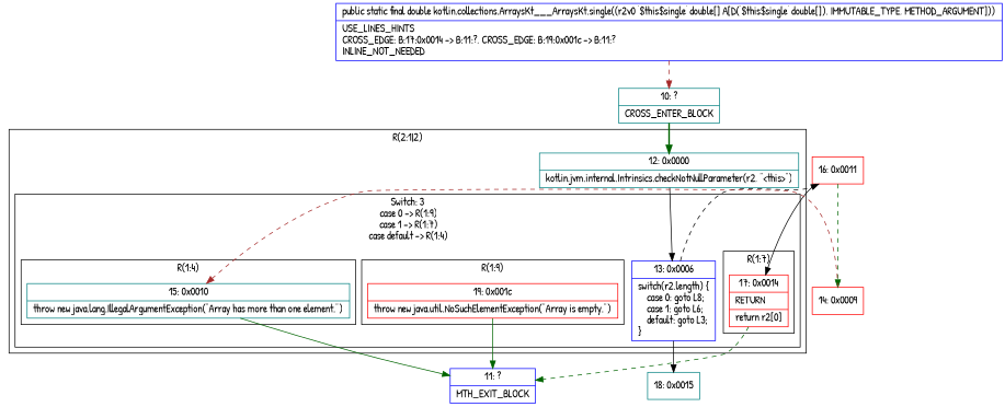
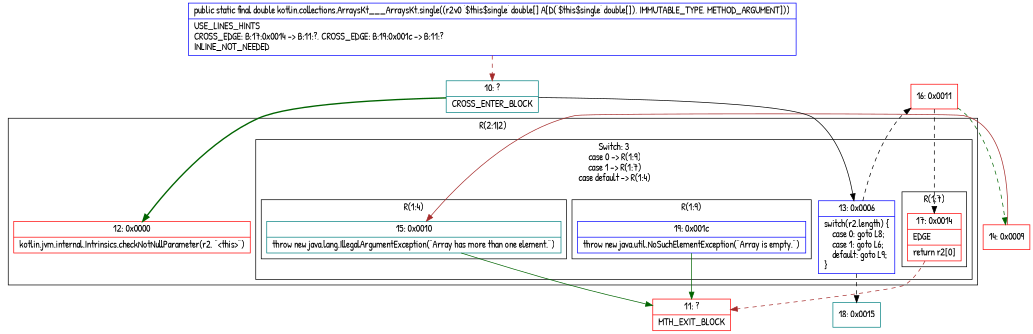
  digraph {
    fontname="Patrick Hand"
    node [color=red fontname="Patrick Hand" shape=record]
    edge [color=darkgreen fontname="Patrick Hand" style=solid]
-   n1 [label="{19\:\ 0x001c|throw new java.util.NoSuchElementException(\"Array is empty.\")\l}"]
-   n2 [label="{17\:\ 0x0014|RETURN\l|return r2[0]\l}"]
+   n1 [color=blue label="{19\:\ 0x001c|throw new java.util.NoSuchElementException(\"Array is empty.\")\l}"]
+   n2 [label="{17\:\ 0x0014|EDGE\l|return r2[0]\l}"]
    n3 [color=teal label="{15\:\ 0x0010|throw new java.lang.IllegalArgumentException(\"Array has more than one element.\")\l}"]
-   n4 [color=blue label="{13\:\ 0x0006|switch(r2.length) \{\l    case 0: goto L8;\l    case 1: goto L6;\l    default: goto L3;\l\}\l}"]
-   n5 [color=teal label="{12\:\ 0x0000|kotlin.jvm.internal.Intrinsics.checkNotNullParameter(r2, \"\<this\>\")\l}"]
-   n6 [color=blue label="{11\:\ ?|MTH_EXIT_BLOCK\l}"]
+   n4 [color=blue label="{13\:\ 0x0006|switch(r2.length) \{\l    case 0: goto L8;\l    case 1: goto L6;\l    default: goto L9;\l\}\l}"]
+   n5 [label="{12\:\ 0x0000|kotlin.jvm.internal.Intrinsics.checkNotNullParameter(r2, \"\<this\>\")\l}"]
+   n6 [label="{11\:\ ?|MTH_EXIT_BLOCK\l}"]
    n7 [label="{16\:\ 0x0011}"]
    n8 [color=teal label="{18\:\ 0x0015}"]
    n9 [label="{14\:\ 0x0009}"]
    n10 [color=teal label="{10\:\ ?|CROSS_ENTER_BLOCK\l}"]
    n11 [color=blue label="{public static final double kotlin.collections.ArraysKt___ArraysKt.single((r2v0 '$this$single' double[] A[D('$this$single' double[]), IMMUTABLE_TYPE, METHOD_ARGUMENT]))  | USE_LINES_HINTS\lCROSS_EDGE: B:17:0x0014 \-\> B:11:?, CROSS_EDGE: B:19:0x001c \-\> B:11:?\lINLINE_NOT_NEEDED\l}"]
    subgraph cluster_1 {
      label="R(2:1|2)"
      n5
      subgraph cluster_2 {
        label="Switch: 3\n case 0 -> R(1:9)\n case 1 -> R(1:7)\n case default -> R(1:4)"
        n4
        subgraph cluster_3 {
          label="R(1:9)"
          n1
        }
        subgraph cluster_4 {
          label="R(1:7)"
          n2
        }
        subgraph cluster_5 {
          label="R(1:4)"
          n3
        }
      }
    }
    n1 -> n6
-   n2 -> n6 [style=dashed]
+   n2 -> n6 [color=brown style=dashed]
    n3 -> n6
    n4 -> n7 [color=black style=dashed]
-   n4 -> n8 [color=black]
-   n5 -> n4 [color=black]
-   n7 -> n2 [color=black]
+   n4 -> n8 [color=black style=dashed]
+   n10 -> n4 [color=black]
+   n7 -> n2 [color=black style=dashed]
    n7 -> n9 [style=dashed]
-   n9 -> n3 [color=brown style=dashed]
+   n9 -> n3 [color=brown]
    n10 -> n5 [style=bold]
    n11 -> n10 [color=brown style=dashed]
  }
